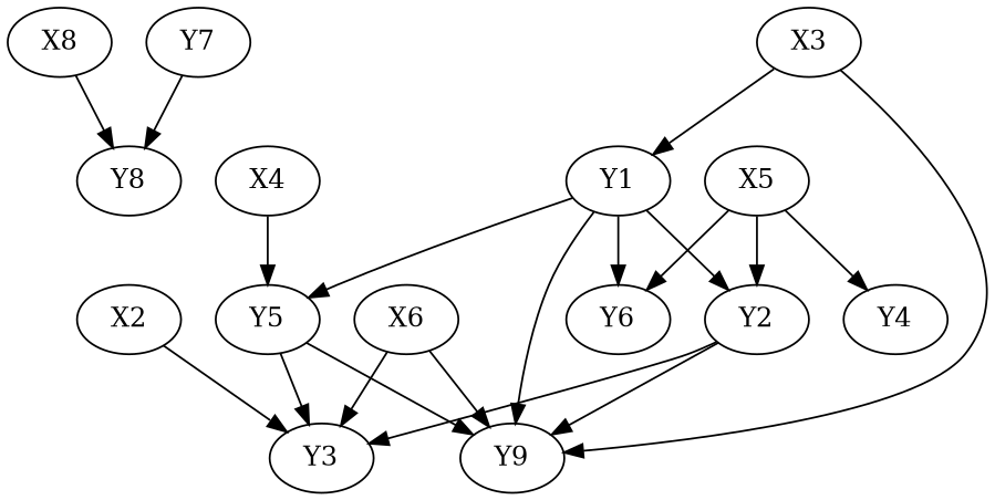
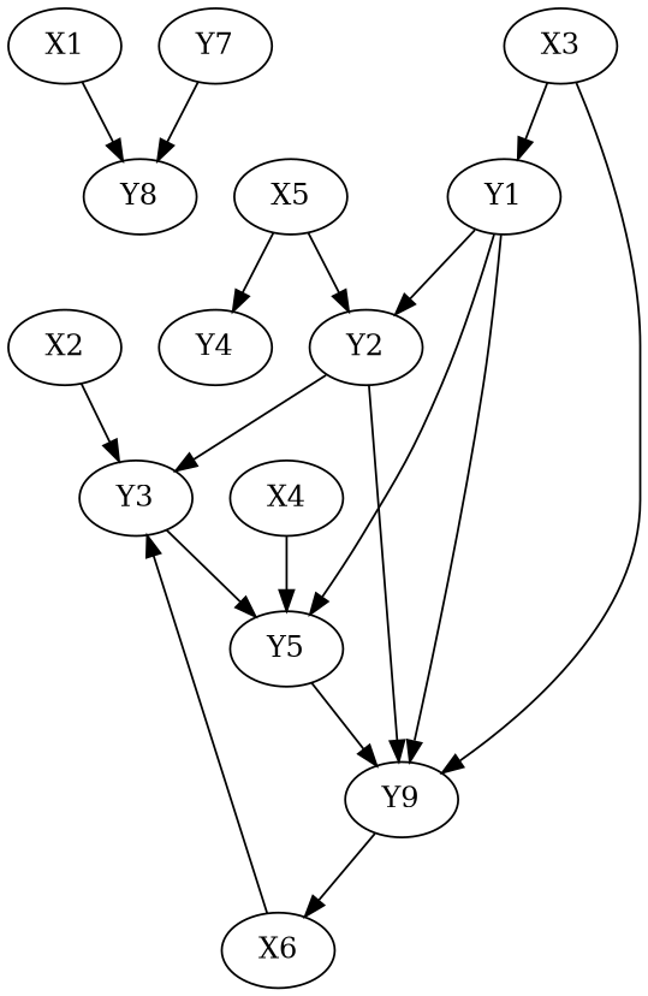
  strict digraph {
-   X1 [label=X8]
+   X1
    Y8
    X2
    Y3
    Y5
    Y7
    Y9
    X3
    Y1
    Y2
-   Y6
    X4
    X5
    Y4
    X6
    X1 -> Y8
    X2 -> Y3
-   Y5 -> Y3
+   Y3 -> Y5
    Y5 -> Y9
    Y7 -> Y8
    X3 -> Y9
    X3 -> Y1
    Y1 -> Y5
    Y1 -> Y9
    Y1 -> Y2
-   Y1 -> Y6
    Y2 -> Y3
    Y2 -> Y9
    X4 -> Y5
    X5 -> Y2
-   X5 -> Y6
    X5 -> Y4
    X6 -> Y3
-   X6 -> Y9
+   Y9 -> X6
  }
